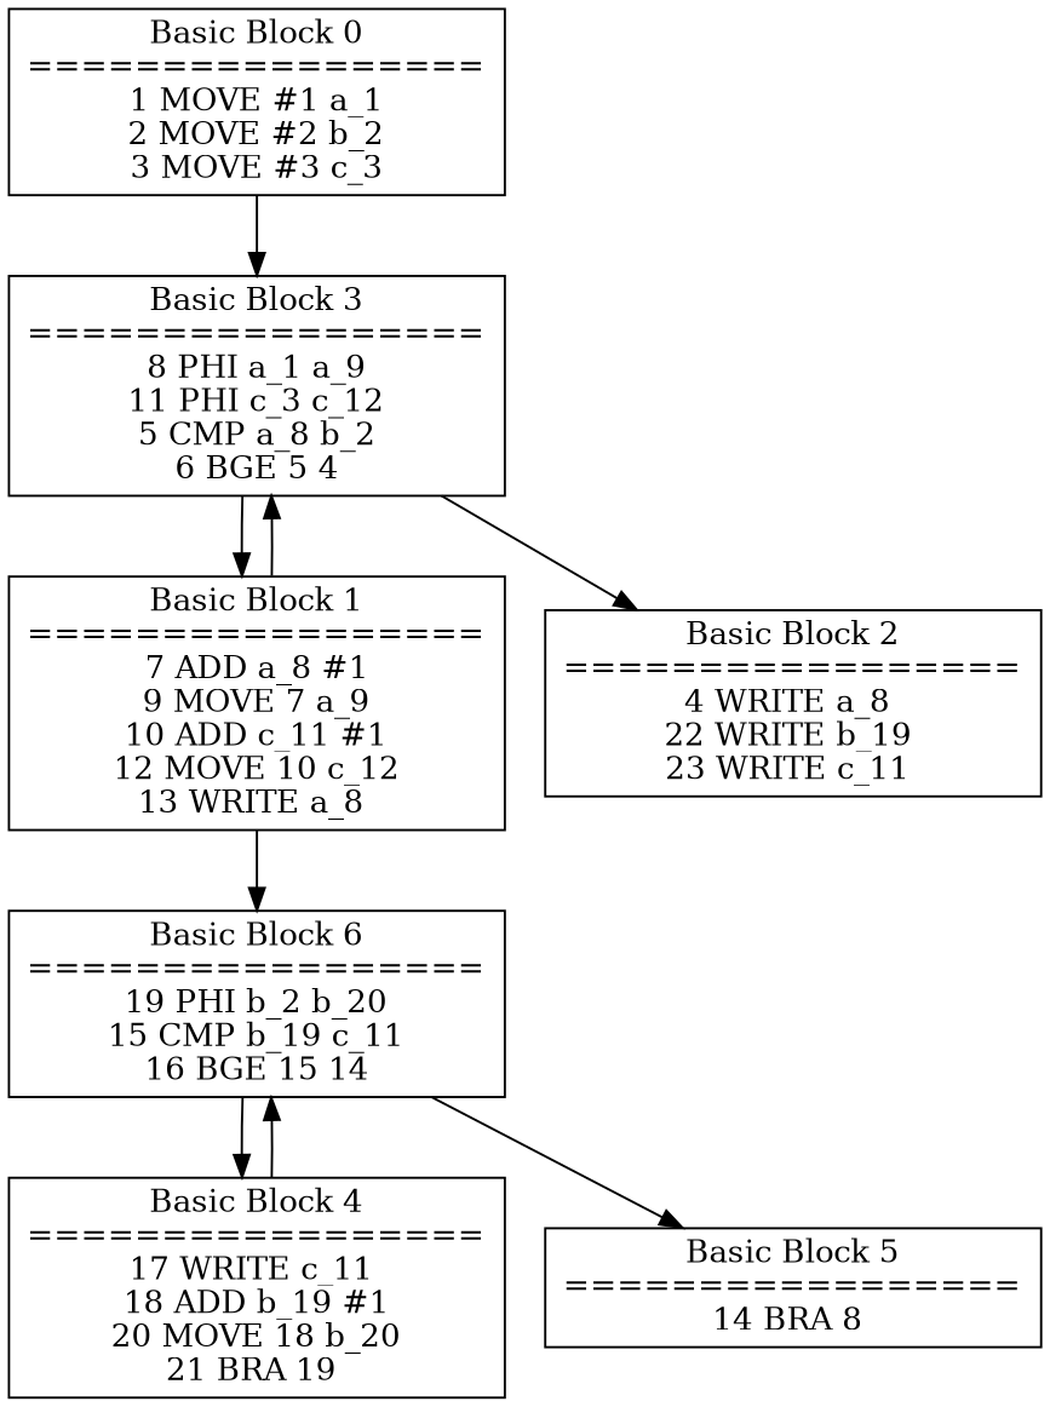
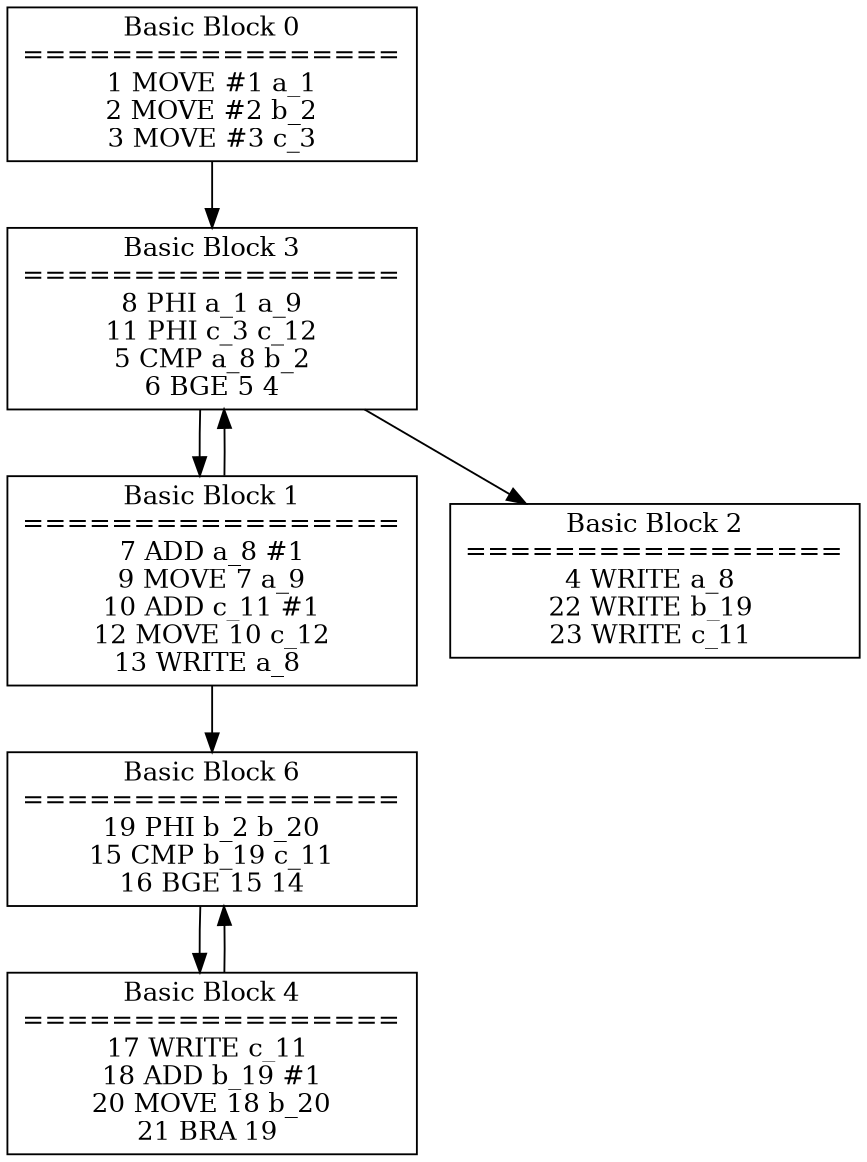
  digraph {
    node [shape=box]
    n1 [label="Basic Block 0\n=================\n1 MOVE #1 a_1\n2 MOVE #2 b_2\n3 MOVE #3 c_3\n"]
    n2 [label="Basic Block 3\n=================\n8 PHI a_1 a_9\n11 PHI c_3 c_12\n5 CMP a_8 b_2\n6 BGE 5 4\n"]
    n3 [label="Basic Block 1\n=================\n7 ADD a_8 #1\n9 MOVE 7 a_9\n10 ADD c_11 #1\n12 MOVE 10 c_12\n13 WRITE a_8 \n"]
    n4 [label="Basic Block 6\n=================\n19 PHI b_2 b_20\n15 CMP b_19 c_11\n16 BGE 15 14\n"]
    n5 [label="Basic Block 2\n=================\n4 WRITE a_8 \n22 WRITE b_19 \n23 WRITE c_11 \n"]
    n6 [label="Basic Block 4\n=================\n17 WRITE c_11 \n18 ADD b_19 #1\n20 MOVE 18 b_20\n21 BRA 19 \n"]
-   n7 [label="Basic Block 5\n=================\n14 BRA 8 \n"]
    n1 -> n2
    n2 -> n3
    n2 -> n5
    n3 -> n2
    n3 -> n4
    n4 -> n6
-   n4 -> n7
    n6 -> n4
  }
